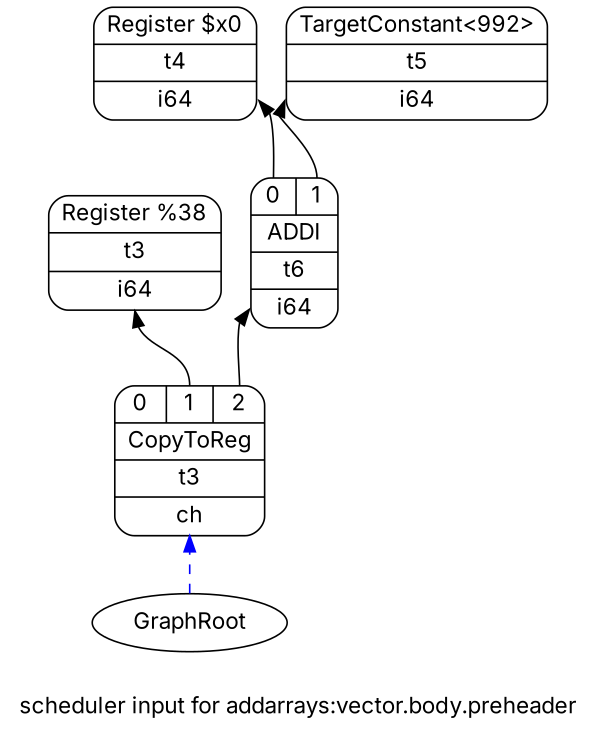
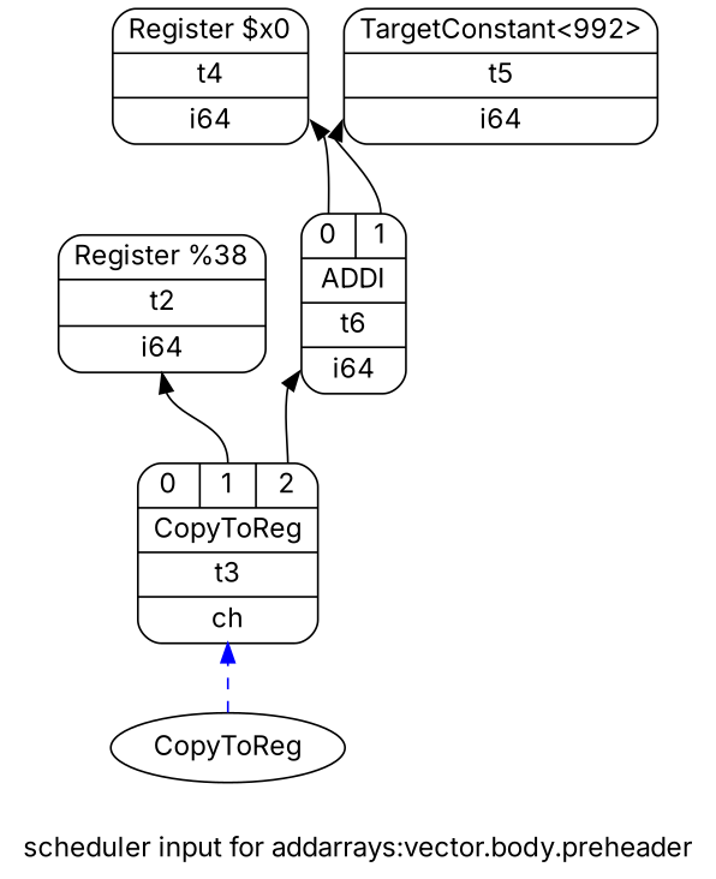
  digraph {
    fontname=Inter
    label="scheduler input for addarrays:vector.body.preheader"
    rankdir=BT
    node [fontname=Inter shape=Mrecord]
    edge [fontname=Inter headport=d0 tailport=s1]
-   n1 [label="{Register %38|t3|{<d0>i64}}"]
+   n1 [label="{Register %38|t2|{<d0>i64}}"]
    n2 [label="{{<s0>0|<s1>1|<s2>2}|CopyToReg|t3|{<d0>ch}}"]
    n3 [label="{{<s0>0|<s1>1}|ADDI|t6|{<d0>i64}}"]
    n4 [label="{Register $x0|t4|{<d0>i64}}"]
    n5 [label="{TargetConstant\<992\>|t5|{<d0>i64}}"]
-   n6 [label=GraphRoot plaintext=circle shape=""]
+   n6 [label=CopyToReg plaintext=circle shape=""]
    n2 -> n1
    n2 -> n3 [tailport=s2]
    n3 -> n4 [tailport=s0]
    n3 -> n5
    n6 -> n2 [color=blue style=dashed tailport=s0]
  }
